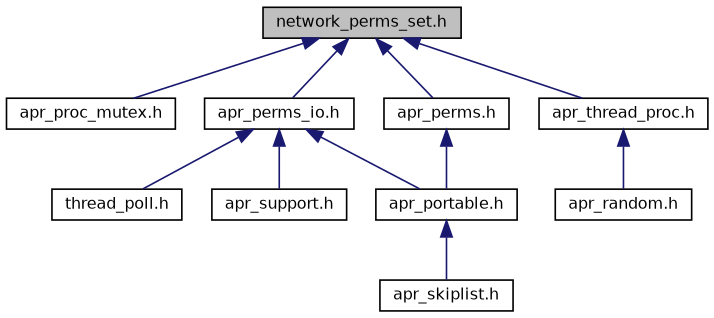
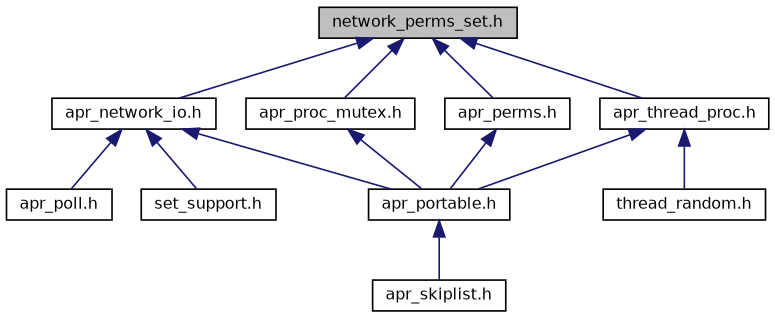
  digraph {
    node [color=black fillcolor=white fontname=Helvetica fontsize=10 shape=record style=filled]
    edge [color=midnightblue dir=back fontname=Helvetica fontsize=10 labelfontname=Helvetica labelfontsize=10 style=solid]
    n1 [fillcolor=grey75 fontcolor=black height=0.2 label="network_perms_set.h" width=0.4]
    n2 [height=0.2 label="apr_proc_mutex.h" width=0.4]
-   n3 [height=0.2 label="apr_perms_io.h" width=0.4]
+   n3 [height=0.2 label="apr_network_io.h" width=0.4]
    n4 [height=0.2 label="apr_thread_proc.h" width=0.4]
    n5 [height=0.2 label="apr_perms.h" width=0.4]
    n6 [height=0.2 label="apr_portable.h" width=0.4]
-   n7 [height=0.2 label="thread_poll.h" width=0.4]
-   n8 [height=0.2 label="apr_support.h" width=0.4]
-   n9 [height=0.2 label="apr_random.h" width=0.4]
+   n7 [height=0.2 label="apr_poll.h" width=0.4]
+   n8 [height=0.2 label="set_support.h" width=0.4]
+   n9 [height=0.2 label="thread_random.h" width=0.4]
    n10 [height=0.2 label="apr_skiplist.h" width=0.4]
    n1 -> n2
    n1 -> n3
    n1 -> n4
    n1 -> n5
+   n2 -> n6
    n3 -> n6
    n3 -> n7
    n3 -> n8
+   n4 -> n6
    n4 -> n9
    n5 -> n6
    n6 -> n10
  }
